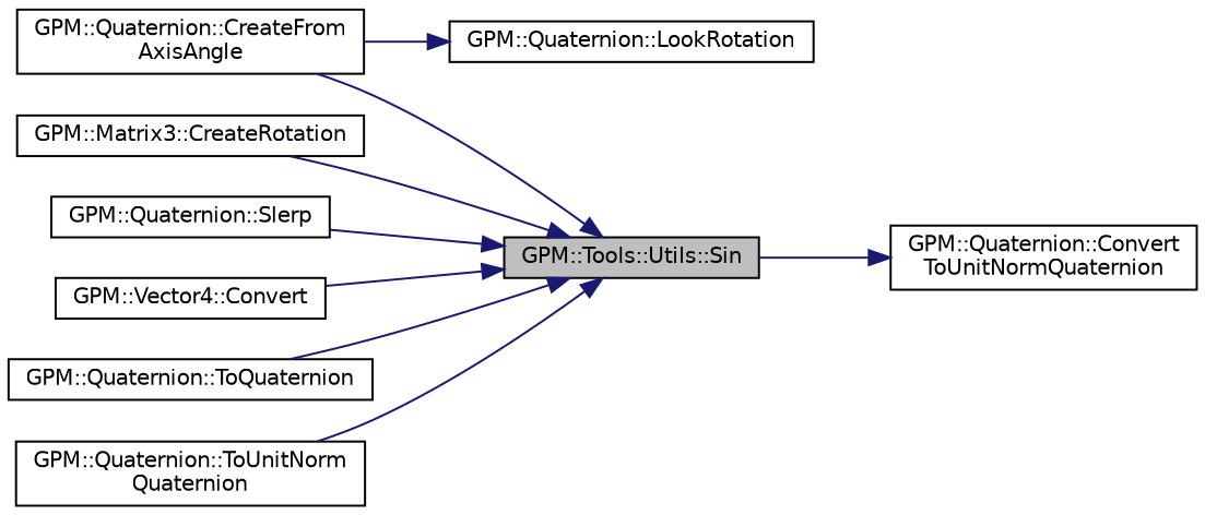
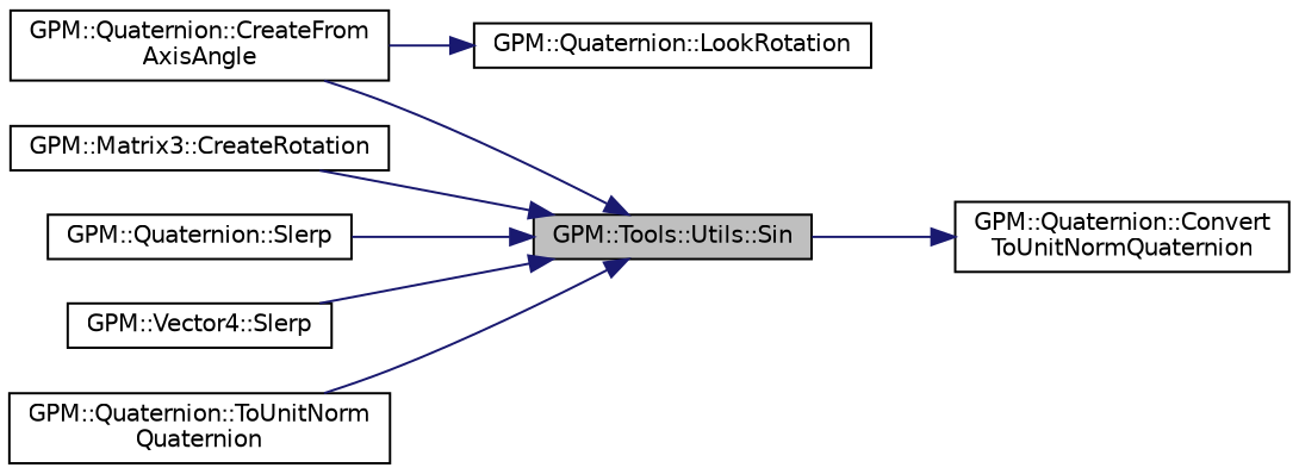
  digraph {
    rankdir=RL
    node [color=black fillcolor=white fontname=Helvetica fontsize=10 shape=record style=filled]
    edge [color=midnightblue dir=back fontname=Helvetica fontsize=10 labelfontname=Helvetica labelfontsize=10 style=solid]
    n1 [fillcolor=grey75 fontcolor=black height=0.2 label="GPM::Tools::Utils::Sin" width=0.4]
    n2 [height=0.2 label="GPM::Quaternion::CreateFrom\lAxisAngle" width=0.4]
    n3 [height=0.2 label="GPM::Matrix3::CreateRotation" width=0.4]
    n4 [height=0.2 label="GPM::Quaternion::Slerp" width=0.4]
-   n5 [height=0.2 label="GPM::Vector4::Convert" width=0.4]
-   n6 [height=0.2 label="GPM::Quaternion::ToQuaternion" width=0.4]
+   n5 [height=0.2 label="GPM::Vector4::Slerp" width=0.4]
    n7 [height=0.2 label="GPM::Quaternion::ToUnitNorm\lQuaternion" width=0.4]
    n8 [height=0.2 label="GPM::Quaternion::Convert\lToUnitNormQuaternion" width=0.4]
    n9 [height=0.2 label="GPM::Quaternion::LookRotation" width=0.4]
    n1 -> n2
    n1 -> n3
    n1 -> n4
    n1 -> n5
-   n1 -> n6
    n1 -> n7
    n8 -> n1
    n9 -> n2
  }
